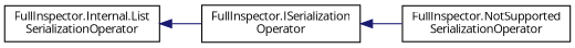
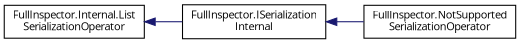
  digraph {
    fontname="Open Sans"
    rankdir=LR
    node [color=black fillcolor=white fontname="Open Sans" fontsize=10 shape=record style=filled]
    edge [color=midnightblue dir=back fontname="Open Sans" fontsize=10 labelfontname=Helvetica labelfontsize=10 style=solid]
-   n1 [height=0.2 label="FullInspector.ISerialization\lOperator" width=0.4]
+   n1 [height=0.2 label="FullInspector.ISerialization\lInternal" width=0.4]
    n2 [height=0.2 label="FullInspector.NotSupported\lSerializationOperator" width=0.4]
    n3 [height=0.2 label="FullInspector.Internal.List\lSerializationOperator" width=0.4]
    n1 -> n2
    n3 -> n1
  }
